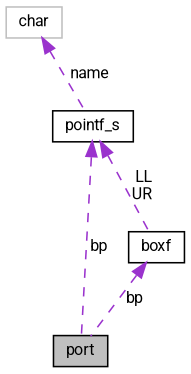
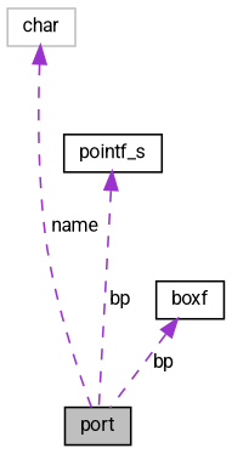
  digraph {
    fontname=Roboto
    node [color=black fontname=Roboto fontsize=10 shape=record]
    edge [color=darkorchid3 dir=back fontname=Roboto fontsize=10 labelfontname=Helvetica labelfontsize=10 style=dashed]
    n1 [fillcolor=grey75 fontcolor=black height=0.2 label=port style=filled width=0.4]
    n2 [height=0.2 label=pointf_s width=0.4]
    n3 [height=0.2 label=boxf width=0.4]
    n4 [color=grey75 height=0.2 label=char width=0.4]
    n2 -> n1 [label=" bp"]
-   n2 -> n3 [label=" LL\nUR"]
    n3 -> n1 [label=" bp"]
-   n4 -> n2 [label=" name"]
+   n4 -> n1 [label=" name"]
  }
